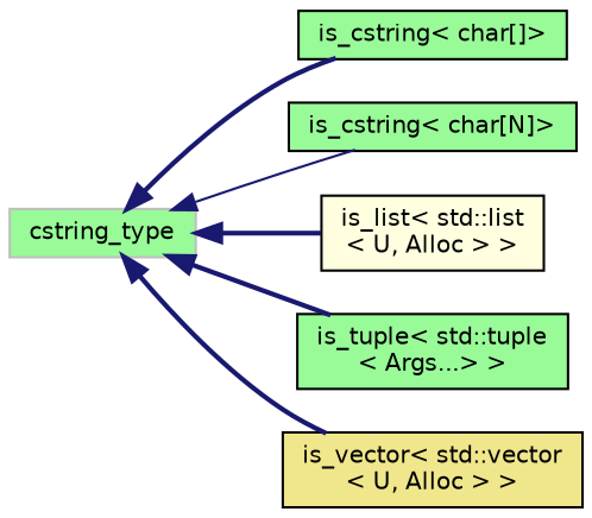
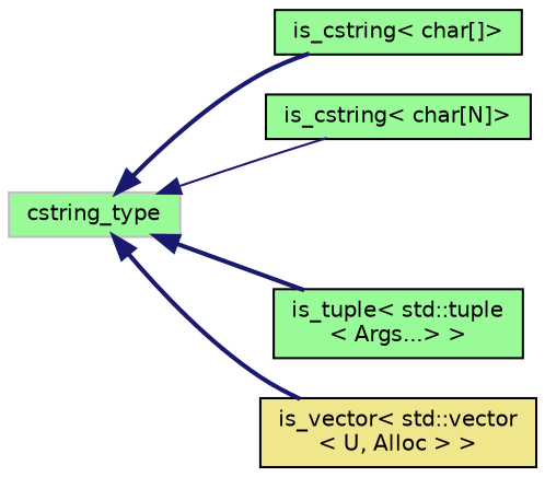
  digraph {
    fontname="DejaVu Sans"
    rankdir=LR
    node [color=black fillcolor=palegreen fontname="DejaVu Sans" fontsize=10 shape=record style=filled]
    edge [color=midnightblue dir=back fontname="DejaVu Sans" fontsize=10 labelfontname=Helvetica labelfontsize=10 style=bold]
    n1 [color=grey75 height=0.2 label=cstring_type width=0.4]
    n2 [height=0.2 label="is_cstring\< char[]\>" width=0.4]
    n3 [height=0.2 label="is_cstring\< char[N]\>" width=0.4]
-   n4 [fillcolor=lightyellow height=0.2 label="is_list\< std::list\l\< U, Alloc \> \>" width=0.4]
    n5 [height=0.2 label="is_tuple\< std::tuple\l\< Args...\> \>" width=0.4]
    n6 [fillcolor=khaki height=0.2 label="is_vector\< std::vector\l\< U, Alloc \> \>" width=0.4]
    n1 -> n2
    n1 -> n3 [style=solid]
-   n1 -> n4
    n1 -> n5
    n1 -> n6
  }
